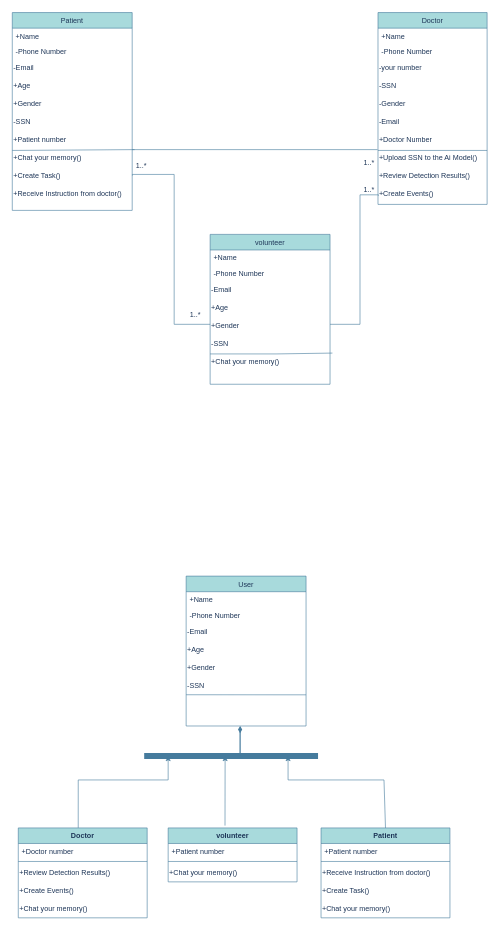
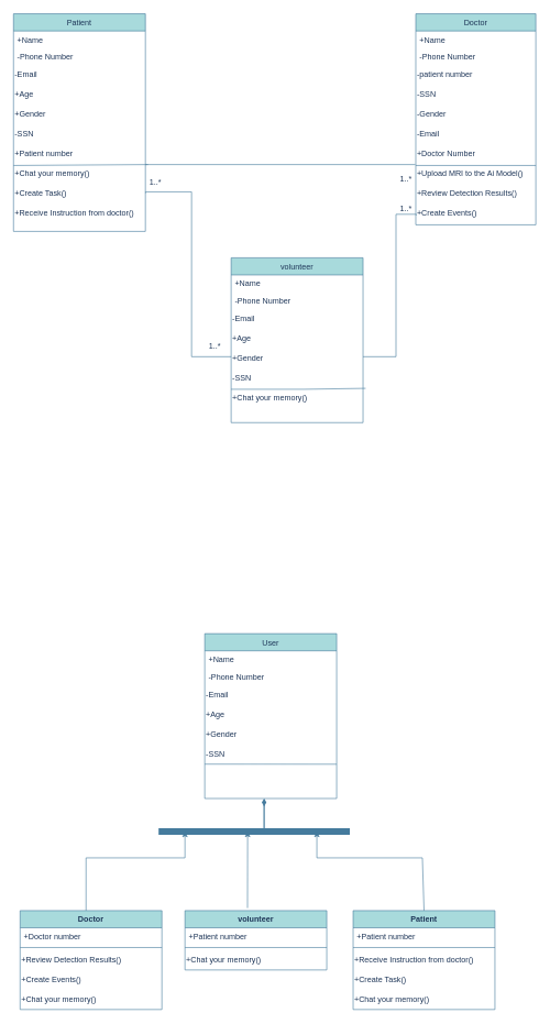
  <mxCell id="0" />
  <mxCell id="1" parent="0" />
  <mxCell id="2" value="Patient" style="swimlane;fontStyle=0;align=center;verticalAlign=top;childLayout=stackLayout;horizontal=1;startSize=26;horizontalStack=0;resizeParent=1;resizeLast=0;collapsible=1;marginBottom=0;rounded=0;shadow=0;strokeWidth=1;labelBackgroundColor=none;fillColor=#A8DADC;strokeColor=#457B9D;fontColor=#1D3557;movableLabel=0;movable=0;" parent="1" vertex="1"><mxGeometry x="20" y="20" width="200" height="330" as="geometry"><mxRectangle x="230" y="140" width="160" height="26" as="alternateBounds" /></mxGeometry></mxCell>
  <mxCell id="3" value="+Name" style="text;align=left;verticalAlign=top;spacingLeft=4;spacingRight=4;overflow=hidden;rotatable=0;points=[[0,0.5],[1,0.5]];portConstraint=eastwest;labelBackgroundColor=none;fontColor=#1D3557;" parent="2" vertex="1"><mxGeometry y="26" width="200" height="26" as="geometry" /></mxCell>
  <mxCell id="4" value="-Phone Number" style="text;align=left;verticalAlign=top;spacingLeft=4;spacingRight=4;overflow=hidden;rotatable=0;points=[[0,0.5],[1,0.5]];portConstraint=eastwest;rounded=0;shadow=0;html=0;labelBackgroundColor=none;fontColor=#1D3557;" parent="2" vertex="1"><mxGeometry y="52" width="200" height="26" as="geometry" /></mxCell>
  <mxCell id="5" value="-Email" style="text;html=1;align=left;verticalAlign=middle;resizable=0;points=[];autosize=1;strokeColor=none;fillColor=none;fontColor=#1D3557;" vertex="1" parent="2"><mxGeometry y="78" width="200" height="30" as="geometry" /></mxCell>
  <mxCell id="6" value="+Age" style="text;html=1;align=left;verticalAlign=middle;resizable=0;points=[];autosize=1;strokeColor=none;fillColor=none;fontColor=#1D3557;" vertex="1" parent="2"><mxGeometry y="108" width="200" height="30" as="geometry" /></mxCell>
  <mxCell id="7" value="+Gender" style="text;html=1;align=left;verticalAlign=middle;resizable=0;points=[];autosize=1;strokeColor=none;fillColor=none;fontColor=#1D3557;" vertex="1" parent="2"><mxGeometry y="138" width="200" height="30" as="geometry" /></mxCell>
  <mxCell id="8" value="" style="endArrow=none;html=1;rounded=0;strokeColor=#457B9D;fontColor=#1D3557;fillColor=#A8DADC;entryX=1.02;entryY=1.02;entryDx=0;entryDy=0;entryPerimeter=0;" edge="1" parent="2" target="10"><mxGeometry width="50" height="50" relative="1" as="geometry"><mxPoint y="230" as="sourcePoint" /><mxPoint x="160" y="230" as="targetPoint" /></mxGeometry></mxCell>
  <mxCell id="9" value="-SSN" style="text;html=1;align=left;verticalAlign=middle;resizable=0;points=[];autosize=1;strokeColor=none;fillColor=none;fontColor=#1D3557;" vertex="1" parent="2"><mxGeometry y="168" width="200" height="30" as="geometry" /></mxCell>
  <mxCell id="10" value="+Patient number&amp;nbsp;" style="text;html=1;align=left;verticalAlign=middle;resizable=0;points=[];autosize=1;strokeColor=none;fillColor=none;fontColor=#1D3557;" vertex="1" parent="2"><mxGeometry y="198" width="200" height="30" as="geometry" /></mxCell>
  <mxCell id="11" value="+Chat your memory()" style="text;html=1;align=left;verticalAlign=middle;resizable=0;points=[];autosize=1;strokeColor=none;fillColor=none;fontColor=#1D3557;" vertex="1" parent="2"><mxGeometry y="228" width="200" height="30" as="geometry" /></mxCell>
  <mxCell id="12" value="+Create Task()" style="text;html=1;align=left;verticalAlign=middle;resizable=0;points=[];autosize=1;strokeColor=none;fillColor=none;fontColor=#1D3557;" vertex="1" parent="2"><mxGeometry y="258" width="200" height="30" as="geometry" /></mxCell>
  <mxCell id="13" value="+Receive Instruction from doctor()" style="text;html=1;align=left;verticalAlign=middle;resizable=0;points=[];autosize=1;strokeColor=none;fillColor=none;fontColor=#1D3557;" vertex="1" parent="2"><mxGeometry y="288" width="200" height="30" as="geometry" /></mxCell>
  <mxCell id="14" value="Doctor" style="swimlane;fontStyle=0;align=center;verticalAlign=top;childLayout=stackLayout;horizontal=1;startSize=26;horizontalStack=0;resizeParent=1;resizeLast=0;collapsible=1;marginBottom=0;rounded=0;shadow=0;strokeWidth=1;labelBackgroundColor=none;fillColor=#A8DADC;strokeColor=#457B9D;fontColor=#1D3557;" parent="1" vertex="1"><mxGeometry x="630" y="20" width="182" height="320" as="geometry"><mxRectangle x="550" y="140" width="160" height="26" as="alternateBounds" /></mxGeometry></mxCell>
  <mxCell id="15" value="+Name" style="text;align=left;verticalAlign=top;spacingLeft=4;spacingRight=4;overflow=hidden;rotatable=0;points=[[0,0.5],[1,0.5]];portConstraint=eastwest;labelBackgroundColor=none;fontColor=#1D3557;" vertex="1" parent="14"><mxGeometry y="26" width="182" height="26" as="geometry" /></mxCell>
  <mxCell id="16" value="" style="endArrow=none;html=1;rounded=0;strokeColor=#457B9D;fontColor=#1D3557;fillColor=#A8DADC;" edge="1" parent="14"><mxGeometry width="50" height="50" relative="1" as="geometry"><mxPoint y="230" as="sourcePoint" /><mxPoint x="182" y="230" as="targetPoint" /></mxGeometry></mxCell>
  <mxCell id="17" value="-Phone Number" style="text;align=left;verticalAlign=top;spacingLeft=4;spacingRight=4;overflow=hidden;rotatable=0;points=[[0,0.5],[1,0.5]];portConstraint=eastwest;rounded=0;shadow=0;html=0;labelBackgroundColor=none;fontColor=#1D3557;" vertex="1" parent="14"><mxGeometry y="52" width="182" height="26" as="geometry" /></mxCell>
- <mxCell id="18" value="-your number&amp;nbsp;" style="text;html=1;align=left;verticalAlign=middle;resizable=0;points=[];autosize=1;strokeColor=none;fillColor=none;fontColor=#1D3557;" vertex="1" parent="14"><mxGeometry y="78" width="182" height="30" as="geometry" /></mxCell>
+ <mxCell id="18" value="-patient number&amp;nbsp;" style="text;html=1;align=left;verticalAlign=middle;resizable=0;points=[];autosize=1;strokeColor=none;fillColor=none;fontColor=#1D3557;" vertex="1" parent="14"><mxGeometry y="78" width="182" height="30" as="geometry" /></mxCell>
  <mxCell id="19" value="-SSN" style="text;html=1;align=left;verticalAlign=middle;resizable=0;points=[];autosize=1;strokeColor=none;fillColor=none;fontColor=#1D3557;" vertex="1" parent="14"><mxGeometry y="108" width="182" height="30" as="geometry" /></mxCell>
  <mxCell id="20" value="-Gender" style="text;html=1;align=left;verticalAlign=middle;resizable=0;points=[];autosize=1;strokeColor=none;fillColor=none;fontColor=#1D3557;" vertex="1" parent="14"><mxGeometry y="138" width="182" height="30" as="geometry" /></mxCell>
  <mxCell id="21" value="-Email" style="text;html=1;align=left;verticalAlign=middle;resizable=0;points=[];autosize=1;strokeColor=none;fillColor=none;fontColor=#1D3557;" vertex="1" parent="14"><mxGeometry y="168" width="182" height="30" as="geometry" /></mxCell>
  <mxCell id="22" value="+Doctor Number" style="text;html=1;align=left;verticalAlign=middle;resizable=0;points=[];autosize=1;strokeColor=none;fillColor=none;fontColor=#1D3557;" vertex="1" parent="14"><mxGeometry y="198" width="182" height="30" as="geometry" /></mxCell>
- <mxCell id="23" value="+Upload SSN to the Ai Model()" style="text;html=1;align=left;verticalAlign=middle;resizable=0;points=[];autosize=1;strokeColor=none;fillColor=none;fontColor=#1D3557;" vertex="1" parent="14"><mxGeometry y="228" width="182" height="30" as="geometry" /></mxCell>
+ <mxCell id="23" value="+Upload MRI to the Ai Model()" style="text;html=1;align=left;verticalAlign=middle;resizable=0;points=[];autosize=1;strokeColor=none;fillColor=none;fontColor=#1D3557;" vertex="1" parent="14"><mxGeometry y="228" width="182" height="30" as="geometry" /></mxCell>
  <mxCell id="24" value="+Review Detection Results()" style="text;html=1;align=left;verticalAlign=middle;resizable=0;points=[];autosize=1;strokeColor=none;fillColor=none;fontColor=#1D3557;" vertex="1" parent="14"><mxGeometry y="258" width="182" height="30" as="geometry" /></mxCell>
  <mxCell id="25" value="+Create Events()" style="text;html=1;align=left;verticalAlign=middle;resizable=0;points=[];autosize=1;strokeColor=none;fillColor=none;fontColor=#1D3557;" vertex="1" parent="14"><mxGeometry y="288" width="182" height="30" as="geometry" /></mxCell>
  <mxCell id="26" value="" style="endArrow=none;startArrow=none;html=1;rounded=0;strokeColor=#457B9D;fontColor=#1D3557;fillColor=#A8DADC;startFill=0;endFill=0;entryX=-0.004;entryY=0.02;entryDx=0;entryDy=0;entryPerimeter=0;exitX=1;exitY=0.02;exitDx=0;exitDy=0;exitPerimeter=0;" edge="1" parent="1" source="11" target="23"><mxGeometry width="50" height="50" relative="1" as="geometry"><mxPoint x="320" y="250" as="sourcePoint" /><mxPoint x="480" y="240" as="targetPoint" /></mxGeometry></mxCell>
  <mxCell id="27" value="1..*" style="text;html=1;align=center;verticalAlign=middle;resizable=0;points=[];autosize=1;strokeColor=none;fillColor=none;fontColor=#1D3557;" vertex="1" parent="1"><mxGeometry x="595" y="255" width="40" height="30" as="geometry" /></mxCell>
  <mxCell id="28" value="" style="edgeStyle=orthogonalEdgeStyle;rounded=0;orthogonalLoop=1;jettySize=auto;html=1;strokeColor=#457B9D;fontColor=#1D3557;startArrow=none;startFill=0;endArrow=none;endFill=0;fillColor=#A8DADC;entryX=0.004;entryY=0.58;entryDx=0;entryDy=0;entryPerimeter=0;" edge="1" parent="1" source="30" target="25"><mxGeometry relative="1" as="geometry"><mxPoint x="630" y="555" as="targetPoint" /><Array as="points"><mxPoint x="600" y="540" /><mxPoint x="600" y="324" /><mxPoint x="631" y="324" /></Array></mxGeometry></mxCell>
  <mxCell id="29" value="" style="edgeStyle=orthogonalEdgeStyle;rounded=0;orthogonalLoop=1;jettySize=auto;html=1;strokeColor=#457B9D;fontColor=#1D3557;startArrow=none;startFill=0;endArrow=none;endFill=0;fillColor=#A8DADC;entryX=1.002;entryY=0.46;entryDx=0;entryDy=0;entryPerimeter=0;" edge="1" parent="1" source="30" target="12"><mxGeometry relative="1" as="geometry"><mxPoint x="230" y="290" as="targetPoint" /><Array as="points"><mxPoint x="290" y="540" /><mxPoint x="290" y="290" /><mxPoint x="220" y="290" /></Array></mxGeometry></mxCell>
  <mxCell id="30" value="volunteer" style="swimlane;fontStyle=0;align=center;verticalAlign=top;childLayout=stackLayout;horizontal=1;startSize=26;horizontalStack=0;resizeParent=1;resizeLast=0;collapsible=1;marginBottom=0;rounded=0;shadow=0;strokeWidth=1;labelBackgroundColor=none;fillColor=#A8DADC;strokeColor=#457B9D;fontColor=#1D3557;movableLabel=0;movable=0;" vertex="1" parent="1"><mxGeometry x="350" y="390" width="200" height="250" as="geometry"><mxRectangle x="230" y="520" width="160" height="26" as="alternateBounds" /></mxGeometry></mxCell>
  <mxCell id="31" value="+Name" style="text;align=left;verticalAlign=top;spacingLeft=4;spacingRight=4;overflow=hidden;rotatable=0;points=[[0,0.5],[1,0.5]];portConstraint=eastwest;labelBackgroundColor=none;fontColor=#1D3557;" vertex="1" parent="30"><mxGeometry y="26" width="200" height="26" as="geometry" /></mxCell>
  <mxCell id="32" value="-Phone Number" style="text;align=left;verticalAlign=top;spacingLeft=4;spacingRight=4;overflow=hidden;rotatable=0;points=[[0,0.5],[1,0.5]];portConstraint=eastwest;rounded=0;shadow=0;html=0;labelBackgroundColor=none;fontColor=#1D3557;" vertex="1" parent="30"><mxGeometry y="52" width="200" height="26" as="geometry" /></mxCell>
  <mxCell id="33" value="-Email" style="text;html=1;align=left;verticalAlign=middle;resizable=0;points=[];autosize=1;strokeColor=none;fillColor=none;fontColor=#1D3557;" vertex="1" parent="30"><mxGeometry y="78" width="200" height="30" as="geometry" /></mxCell>
  <mxCell id="34" value="+Age" style="text;html=1;align=left;verticalAlign=middle;resizable=0;points=[];autosize=1;strokeColor=none;fillColor=none;fontColor=#1D3557;" vertex="1" parent="30"><mxGeometry y="108" width="200" height="30" as="geometry" /></mxCell>
  <mxCell id="35" value="+Gender" style="text;html=1;align=left;verticalAlign=middle;resizable=0;points=[];autosize=1;strokeColor=none;fillColor=none;fontColor=#1D3557;" vertex="1" parent="30"><mxGeometry y="138" width="200" height="30" as="geometry" /></mxCell>
  <mxCell id="36" value="-SSN" style="text;html=1;align=left;verticalAlign=middle;resizable=0;points=[];autosize=1;strokeColor=none;fillColor=none;fontColor=#1D3557;" vertex="1" parent="30"><mxGeometry y="168" width="200" height="30" as="geometry" /></mxCell>
  <mxCell id="37" value="" style="endArrow=none;html=1;rounded=0;strokeColor=#457B9D;fontColor=#1D3557;fillColor=#A8DADC;entryX=1.02;entryY=1.02;entryDx=0;entryDy=0;entryPerimeter=0;" edge="1" parent="30"><mxGeometry width="50" height="50" relative="1" as="geometry"><mxPoint y="199.4" as="sourcePoint" /><mxPoint x="204" y="198.0" as="targetPoint" /><Array as="points"><mxPoint x="110" y="199.4" /></Array></mxGeometry></mxCell>
  <mxCell id="38" value="+Chat your memory()" style="text;html=1;align=left;verticalAlign=middle;resizable=0;points=[];autosize=1;strokeColor=none;fillColor=none;fontColor=#1D3557;" vertex="1" parent="30"><mxGeometry y="198" width="200" height="30" as="geometry" /></mxCell>
  <mxCell id="39" value="1..*" style="text;html=1;align=center;verticalAlign=middle;resizable=0;points=[];autosize=1;strokeColor=none;fillColor=none;fontColor=#1D3557;" vertex="1" parent="1"><mxGeometry x="595" y="300" width="40" height="30" as="geometry" /></mxCell>
  <mxCell id="40" value="1..*" style="text;html=1;align=center;verticalAlign=middle;resizable=0;points=[];autosize=1;strokeColor=none;fillColor=none;fontColor=#1D3557;" vertex="1" parent="1"><mxGeometry x="215" y="260" width="40" height="30" as="geometry" /></mxCell>
  <mxCell id="41" value="1..*" style="text;html=1;align=center;verticalAlign=middle;resizable=0;points=[];autosize=1;strokeColor=none;fillColor=none;fontColor=#1D3557;" vertex="1" parent="1"><mxGeometry x="305" y="510" width="40" height="30" as="geometry" /></mxCell>
  <mxCell id="42" value="User" style="swimlane;fontStyle=0;align=center;verticalAlign=top;childLayout=stackLayout;horizontal=1;startSize=26;horizontalStack=0;resizeParent=1;resizeLast=0;collapsible=1;marginBottom=0;rounded=0;shadow=0;strokeWidth=1;labelBackgroundColor=none;fillColor=#A8DADC;strokeColor=#457B9D;fontColor=#1D3557;movableLabel=0;movable=0;" vertex="1" parent="1"><mxGeometry x="310" y="960" width="200" height="250" as="geometry"><mxRectangle x="230" y="140" width="160" height="26" as="alternateBounds" /></mxGeometry></mxCell>
  <mxCell id="43" value="+Name" style="text;align=left;verticalAlign=top;spacingLeft=4;spacingRight=4;overflow=hidden;rotatable=0;points=[[0,0.5],[1,0.5]];portConstraint=eastwest;labelBackgroundColor=none;fontColor=#1D3557;" vertex="1" parent="42"><mxGeometry y="26" width="200" height="26" as="geometry" /></mxCell>
  <mxCell id="44" value="-Phone Number" style="text;align=left;verticalAlign=top;spacingLeft=4;spacingRight=4;overflow=hidden;rotatable=0;points=[[0,0.5],[1,0.5]];portConstraint=eastwest;rounded=0;shadow=0;html=0;labelBackgroundColor=none;fontColor=#1D3557;" vertex="1" parent="42"><mxGeometry y="52" width="200" height="26" as="geometry" /></mxCell>
  <mxCell id="45" value="-Email" style="text;html=1;align=left;verticalAlign=middle;resizable=0;points=[];autosize=1;strokeColor=none;fillColor=none;fontColor=#1D3557;" vertex="1" parent="42"><mxGeometry y="78" width="200" height="30" as="geometry" /></mxCell>
  <mxCell id="46" value="+Age" style="text;html=1;align=left;verticalAlign=middle;resizable=0;points=[];autosize=1;strokeColor=none;fillColor=none;fontColor=#1D3557;" vertex="1" parent="42"><mxGeometry y="108" width="200" height="30" as="geometry" /></mxCell>
  <mxCell id="47" value="+Gender" style="text;html=1;align=left;verticalAlign=middle;resizable=0;points=[];autosize=1;strokeColor=none;fillColor=none;fontColor=#1D3557;" vertex="1" parent="42"><mxGeometry y="138" width="200" height="30" as="geometry" /></mxCell>
  <mxCell id="48" value="-SSN" style="text;html=1;align=left;verticalAlign=middle;resizable=0;points=[];autosize=1;strokeColor=none;fillColor=none;fontColor=#1D3557;" vertex="1" parent="42"><mxGeometry y="168" width="200" height="30" as="geometry" /></mxCell>
  <mxCell id="49" value="" style="endArrow=none;html=1;rounded=0;strokeColor=#457B9D;fontColor=#1D3557;fillColor=#A8DADC;entryX=1.02;entryY=1.02;entryDx=0;entryDy=0;entryPerimeter=0;exitX=0;exitY=0.996;exitDx=0;exitDy=0;exitPerimeter=0;" edge="1" parent="42" source="48"><mxGeometry width="50" height="50" relative="1" as="geometry"><mxPoint x="-4" y="199.4" as="sourcePoint" /><mxPoint x="200" y="198.0" as="targetPoint" /></mxGeometry></mxCell>
  <mxCell id="50" value="Patient" style="swimlane;fontStyle=1;align=center;verticalAlign=top;childLayout=stackLayout;horizontal=1;startSize=26;horizontalStack=0;resizeParent=1;resizeParentMax=0;resizeLast=0;collapsible=1;marginBottom=0;fillStyle=auto;strokeColor=#457B9D;fontColor=#1D3557;fillColor=#A8DADC;" vertex="1" parent="1"><mxGeometry x="535" y="1380" width="215" height="150" as="geometry" /></mxCell>
  <mxCell id="51" value="+Patient number" style="text;strokeColor=none;fillColor=none;align=left;verticalAlign=top;spacingLeft=4;spacingRight=4;overflow=hidden;rotatable=0;points=[[0,0.5],[1,0.5]];portConstraint=eastwest;fontColor=#1D3557;" vertex="1" parent="50"><mxGeometry y="26" width="215" height="26" as="geometry" /></mxCell>
  <mxCell id="52" value="" style="line;strokeWidth=1;fillColor=none;align=left;verticalAlign=middle;spacingTop=-1;spacingLeft=3;spacingRight=3;rotatable=0;labelPosition=right;points=[];portConstraint=eastwest;strokeColor=inherit;fillStyle=auto;fontColor=#1D3557;" vertex="1" parent="50"><mxGeometry y="52" width="215" height="8" as="geometry" /></mxCell>
  <mxCell id="53" value="+Receive Instruction from doctor()" style="text;html=1;align=left;verticalAlign=middle;resizable=0;points=[];autosize=1;strokeColor=none;fillColor=none;fontColor=#1D3557;" vertex="1" parent="50"><mxGeometry y="60" width="215" height="30" as="geometry" /></mxCell>
  <mxCell id="54" value="+Create Task()" style="text;html=1;align=left;verticalAlign=middle;resizable=0;points=[];autosize=1;strokeColor=none;fillColor=none;fontColor=#1D3557;" vertex="1" parent="50"><mxGeometry y="90" width="215" height="30" as="geometry" /></mxCell>
  <mxCell id="55" value="+Chat your memory()" style="text;html=1;align=left;verticalAlign=middle;resizable=0;points=[];autosize=1;strokeColor=none;fillColor=none;fontColor=#1D3557;" vertex="1" parent="50"><mxGeometry y="120" width="215" height="30" as="geometry" /></mxCell>
  <mxCell id="56" value="Doctor" style="swimlane;fontStyle=1;align=center;verticalAlign=top;childLayout=stackLayout;horizontal=1;startSize=26;horizontalStack=0;resizeParent=1;resizeParentMax=0;resizeLast=0;collapsible=1;marginBottom=0;fillStyle=auto;strokeColor=#457B9D;fontColor=#1D3557;fillColor=#A8DADC;" vertex="1" parent="1"><mxGeometry x="30" y="1380" width="215" height="150" as="geometry" /></mxCell>
  <mxCell id="57" value="+Doctor number" style="text;strokeColor=none;fillColor=none;align=left;verticalAlign=top;spacingLeft=4;spacingRight=4;overflow=hidden;rotatable=0;points=[[0,0.5],[1,0.5]];portConstraint=eastwest;fontColor=#1D3557;" vertex="1" parent="56"><mxGeometry y="26" width="215" height="26" as="geometry" /></mxCell>
  <mxCell id="58" value="" style="line;strokeWidth=1;fillColor=none;align=left;verticalAlign=middle;spacingTop=-1;spacingLeft=3;spacingRight=3;rotatable=0;labelPosition=right;points=[];portConstraint=eastwest;strokeColor=inherit;fillStyle=auto;fontColor=#1D3557;" vertex="1" parent="56"><mxGeometry y="52" width="215" height="8" as="geometry" /></mxCell>
  <mxCell id="59" value="+Review Detection Results()" style="text;html=1;align=left;verticalAlign=middle;resizable=0;points=[];autosize=1;strokeColor=none;fillColor=none;fontColor=#1D3557;" vertex="1" parent="56"><mxGeometry y="60" width="215" height="30" as="geometry" /></mxCell>
  <mxCell id="60" value="+Create Events()" style="text;html=1;align=left;verticalAlign=middle;resizable=0;points=[];autosize=1;strokeColor=none;fillColor=none;fontColor=#1D3557;" vertex="1" parent="56"><mxGeometry y="90" width="215" height="30" as="geometry" /></mxCell>
  <mxCell id="61" value="+Chat your memory()" style="text;html=1;align=left;verticalAlign=middle;resizable=0;points=[];autosize=1;strokeColor=none;fillColor=none;fontColor=#1D3557;" vertex="1" parent="56"><mxGeometry y="120" width="215" height="30" as="geometry" /></mxCell>
  <mxCell id="62" value="volunteer" style="swimlane;fontStyle=1;align=center;verticalAlign=top;childLayout=stackLayout;horizontal=1;startSize=26;horizontalStack=0;resizeParent=1;resizeParentMax=0;resizeLast=0;collapsible=1;marginBottom=0;fillStyle=auto;strokeColor=#457B9D;fontColor=#1D3557;fillColor=#A8DADC;" vertex="1" parent="1"><mxGeometry x="280" y="1380" width="215" height="90" as="geometry" /></mxCell>
  <mxCell id="63" value="+Patient number" style="text;strokeColor=none;fillColor=none;align=left;verticalAlign=top;spacingLeft=4;spacingRight=4;overflow=hidden;rotatable=0;points=[[0,0.5],[1,0.5]];portConstraint=eastwest;fontColor=#1D3557;" vertex="1" parent="62"><mxGeometry y="26" width="215" height="26" as="geometry" /></mxCell>
  <mxCell id="64" value="" style="line;strokeWidth=1;fillColor=none;align=left;verticalAlign=middle;spacingTop=-1;spacingLeft=3;spacingRight=3;rotatable=0;labelPosition=right;points=[];portConstraint=eastwest;strokeColor=inherit;fillStyle=auto;fontColor=#1D3557;" vertex="1" parent="62"><mxGeometry y="52" width="215" height="8" as="geometry" /></mxCell>
  <mxCell id="65" value="+Chat your memory()" style="text;html=1;align=left;verticalAlign=middle;resizable=0;points=[];autosize=1;strokeColor=none;fillColor=none;fontColor=#1D3557;" vertex="1" parent="62"><mxGeometry y="60" width="215" height="30" as="geometry" /></mxCell>
  <mxCell id="66" value="" style="endArrow=none;html=1;rounded=0;strokeColor=#457B9D;fontColor=#1D3557;fillColor=#A8DADC;strokeWidth=10;shadow=0;" edge="1" parent="1"><mxGeometry width="50" height="50" relative="1" as="geometry"><mxPoint x="240" y="1260" as="sourcePoint" /><mxPoint x="530" y="1260" as="targetPoint" /></mxGeometry></mxCell>
  <mxCell id="67" value="" style="endArrow=classic;html=1;rounded=0;strokeColor=#457B9D;fontColor=#1D3557;fillColor=#A8DADC;exitX=0.465;exitY=0;exitDx=0;exitDy=0;exitPerimeter=0;" edge="1" parent="1" source="56"><mxGeometry width="50" height="50" relative="1" as="geometry"><mxPoint x="370" y="1360" as="sourcePoint" /><mxPoint x="280" y="1260" as="targetPoint" /><Array as="points"><mxPoint x="130" y="1300" /><mxPoint x="280" y="1300" /></Array></mxGeometry></mxCell>
  <mxCell id="68" value="" style="endArrow=classic;html=1;rounded=0;strokeColor=#457B9D;fontColor=#1D3557;fillColor=#A8DADC;exitX=0.441;exitY=-0.043;exitDx=0;exitDy=0;exitPerimeter=0;" edge="1" parent="1" source="62"><mxGeometry width="50" height="50" relative="1" as="geometry"><mxPoint x="370" y="1360" as="sourcePoint" /><mxPoint x="375" y="1260" as="targetPoint" /></mxGeometry></mxCell>
  <mxCell id="69" value="" style="endArrow=classic;html=1;rounded=0;strokeColor=#457B9D;fontColor=#1D3557;fillColor=#A8DADC;exitX=0.5;exitY=0;exitDx=0;exitDy=0;" edge="1" parent="1" source="50"><mxGeometry width="50" height="50" relative="1" as="geometry"><mxPoint x="370" y="1360" as="sourcePoint" /><mxPoint x="480" y="1260" as="targetPoint" /><Array as="points"><mxPoint x="640" y="1300" /><mxPoint x="480" y="1300" /></Array></mxGeometry></mxCell>
  <mxCell id="70" value="" style="endArrow=diamondThin;html=1;rounded=0;strokeColor=#457B9D;fontColor=#1D3557;fillColor=#A8DADC;endFill=1;strokeWidth=2;" edge="1" parent="1"><mxGeometry width="50" height="50" relative="1" as="geometry"><mxPoint x="400" y="1260" as="sourcePoint" /><mxPoint x="400" y="1210" as="targetPoint" /></mxGeometry></mxCell>
